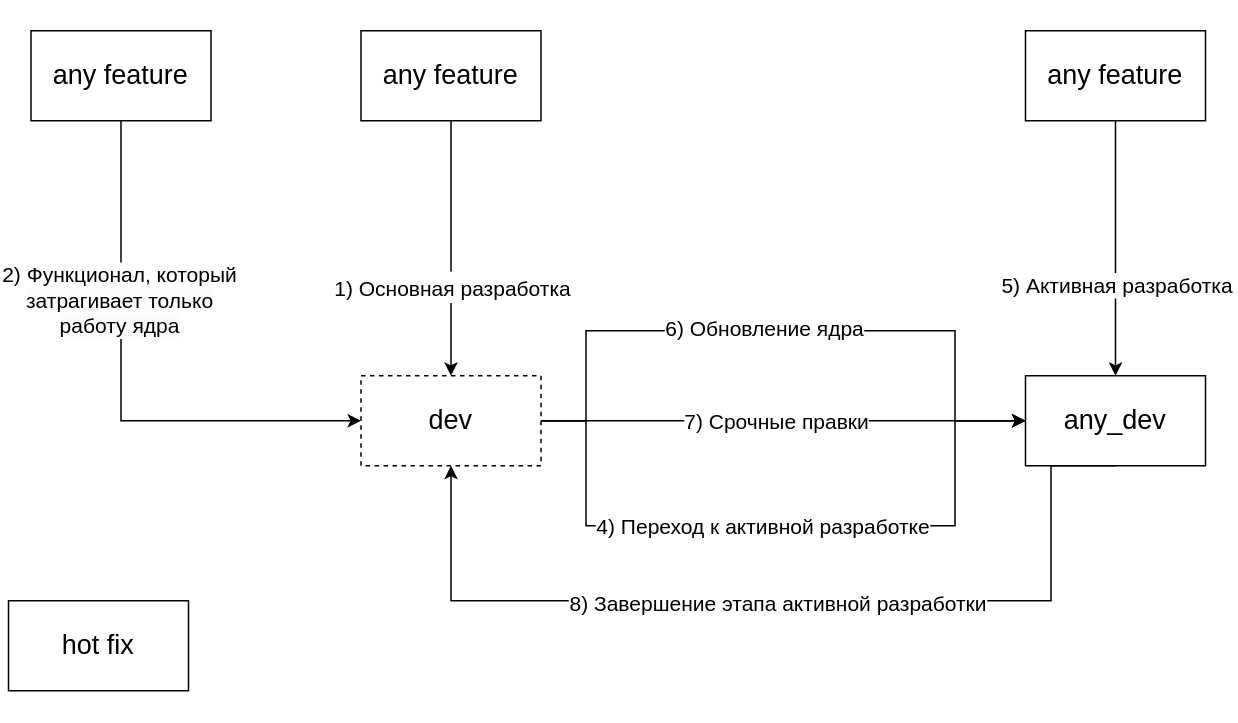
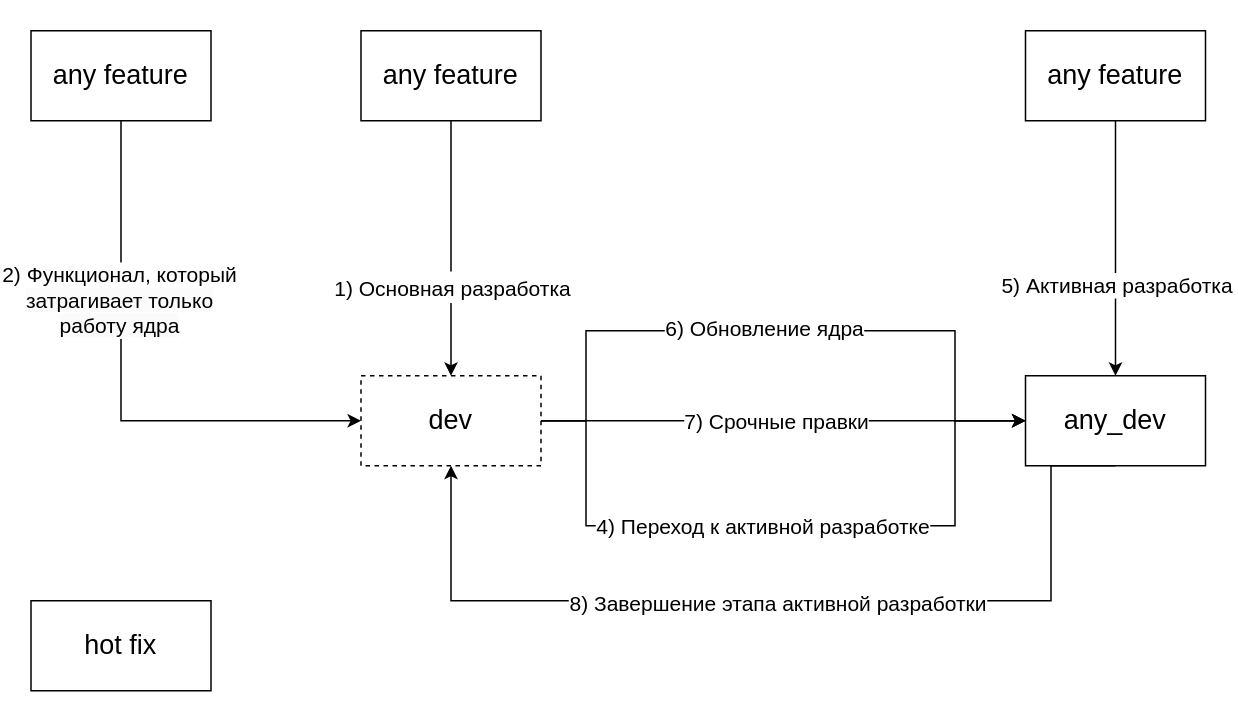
  <mxCell id="0" />
  <mxCell id="1" parent="0" />
  <mxCell id="2" style="edgeStyle=orthogonalEdgeStyle;rounded=0;orthogonalLoop=1;jettySize=auto;html=1;exitX=1;exitY=0.5;exitDx=0;exitDy=0;entryX=0;entryY=0.5;entryDx=0;entryDy=0;fontSize=14;" parent="1" source="8" target="11" edge="1"><mxGeometry relative="1" as="geometry"><Array as="points"><mxPoint x="390" y="280" /><mxPoint x="390" y="350" /><mxPoint x="636" y="350" /><mxPoint x="636" y="280" /></Array></mxGeometry></mxCell>
  <mxCell id="3" value="4) Переход к активной разработке" style="edgeLabel;html=1;align=center;verticalAlign=middle;resizable=0;points=[];fontSize=14;" parent="2" vertex="1" connectable="0"><mxGeometry x="-0.199" relative="1" as="geometry"><mxPoint x="32" as="offset" /></mxGeometry></mxCell>
  <mxCell id="4" style="edgeStyle=orthogonalEdgeStyle;rounded=0;orthogonalLoop=1;jettySize=auto;html=1;exitX=1;exitY=0.5;exitDx=0;exitDy=0;entryX=0;entryY=0.5;entryDx=0;entryDy=0;fontSize=14;" parent="1" source="8" target="11" edge="1"><mxGeometry relative="1" as="geometry"><Array as="points"><mxPoint x="390" y="280" /><mxPoint x="390" y="220" /><mxPoint x="636" y="220" /><mxPoint x="636" y="280" /></Array></mxGeometry></mxCell>
  <mxCell id="5" value="6) Обновление ядра" style="edgeLabel;html=1;align=center;verticalAlign=middle;resizable=0;points=[];fontSize=14;" parent="4" vertex="1" connectable="0"><mxGeometry x="-0.145" y="2" relative="1" as="geometry"><mxPoint x="19" as="offset" /></mxGeometry></mxCell>
  <mxCell id="6" style="edgeStyle=orthogonalEdgeStyle;rounded=0;orthogonalLoop=1;jettySize=auto;html=1;exitX=1;exitY=0.5;exitDx=0;exitDy=0;entryX=0;entryY=0.5;entryDx=0;entryDy=0;fontSize=14;" parent="1" source="8" target="11" edge="1"><mxGeometry relative="1" as="geometry" /></mxCell>
  <mxCell id="7" value="7) Срочные правки" style="edgeLabel;html=1;align=center;verticalAlign=middle;resizable=0;points=[];fontSize=14;" parent="6" vertex="1" connectable="0"><mxGeometry x="-0.166" y="3" relative="1" as="geometry"><mxPoint x="21" y="3" as="offset" /></mxGeometry></mxCell>
  <mxCell id="8" value="&lt;font style=&quot;font-size: 18px;&quot;&gt;dev&lt;/font&gt;" style="rounded=0;whiteSpace=wrap;html=1;dashed=1;" parent="1" vertex="1"><mxGeometry x="240" y="250" width="120" height="60" as="geometry" /></mxCell>
  <mxCell id="9" style="edgeStyle=orthogonalEdgeStyle;rounded=0;orthogonalLoop=1;jettySize=auto;html=1;exitX=0.5;exitY=1;exitDx=0;exitDy=0;entryX=0.5;entryY=1;entryDx=0;entryDy=0;fontSize=14;" parent="1" source="11" target="8" edge="1"><mxGeometry relative="1" as="geometry"><Array as="points"><mxPoint x="700" y="310" /><mxPoint x="700" y="400" /><mxPoint x="300" y="400" /></Array></mxGeometry></mxCell>
  <mxCell id="10" value="8) Завершение этапа активной разработки" style="edgeLabel;html=1;align=center;verticalAlign=middle;resizable=0;points=[];fontSize=14;" parent="9" vertex="1" connectable="0"><mxGeometry x="0.17" y="1" relative="1" as="geometry"><mxPoint x="48" as="offset" /></mxGeometry></mxCell>
  <mxCell id="11" value="&lt;font style=&quot;font-size: 18px;&quot;&gt;any_dev&lt;/font&gt;" style="rounded=0;whiteSpace=wrap;html=1;" parent="1" vertex="1"><mxGeometry x="683" y="250" width="120" height="60" as="geometry" /></mxCell>
  <mxCell id="12" style="edgeStyle=orthogonalEdgeStyle;rounded=0;orthogonalLoop=1;jettySize=auto;html=1;exitX=0.5;exitY=1;exitDx=0;exitDy=0;entryX=0.5;entryY=0;entryDx=0;entryDy=0;fontSize=18;" parent="1" source="16" target="8" edge="1"><mxGeometry relative="1" as="geometry"><Array as="points"><mxPoint x="300" y="20" /><mxPoint x="300" y="20" /></Array></mxGeometry></mxCell>
  <mxCell id="13" value="&lt;font style=&quot;font-size: 14px;&quot;&gt;1) Основная разработка&lt;/font&gt;" style="edgeLabel;html=1;align=center;verticalAlign=middle;resizable=0;points=[];fontSize=18;" parent="12" vertex="1" connectable="0"><mxGeometry x="0.646" y="-4" relative="1" as="geometry"><mxPoint x="4" y="-9" as="offset" /></mxGeometry></mxCell>
  <mxCell id="14" style="edgeStyle=orthogonalEdgeStyle;rounded=0;orthogonalLoop=1;jettySize=auto;html=1;entryX=0.5;entryY=0;entryDx=0;entryDy=0;fontSize=14;exitX=0.5;exitY=1;exitDx=0;exitDy=0;" parent="1" source="17" target="11" edge="1"><mxGeometry relative="1" as="geometry"><mxPoint x="643" y="-10" as="sourcePoint" /></mxGeometry></mxCell>
  <mxCell id="15" value="5) Активная разработка" style="edgeLabel;html=1;align=center;verticalAlign=middle;resizable=0;points=[];fontSize=14;" parent="14" vertex="1" connectable="0"><mxGeometry x="0.285" relative="1" as="geometry"><mxPoint as="offset" /></mxGeometry></mxCell>
  <mxCell id="16" value="&lt;font style=&quot;font-size: 18px;&quot;&gt;any&amp;nbsp;feature&lt;/font&gt;" style="rounded=0;whiteSpace=wrap;html=1;" parent="1" vertex="1"><mxGeometry x="240" y="20" width="120" height="60" as="geometry" /></mxCell>
  <mxCell id="17" value="&lt;font style=&quot;font-size: 18px;&quot;&gt;any&amp;nbsp;feature&lt;/font&gt;" style="rounded=0;whiteSpace=wrap;html=1;" parent="1" vertex="1"><mxGeometry x="683" y="20" width="120" height="60" as="geometry" /></mxCell>
  <mxCell id="18" style="edgeStyle=orthogonalEdgeStyle;rounded=0;orthogonalLoop=1;jettySize=auto;html=1;exitX=0.5;exitY=1;exitDx=0;exitDy=0;entryX=0;entryY=0.5;entryDx=0;entryDy=0;fontSize=14;" parent="1" source="20" target="8" edge="1"><mxGeometry relative="1" as="geometry"><mxPoint x="90" y="102.5" as="sourcePoint" /></mxGeometry></mxCell>
  <mxCell id="19" value="&lt;font style=&quot;font-size: 14px;&quot;&gt;2) Функционал, который&lt;br style=&quot;border-color: var(--border-color); background-color: rgb(251, 251, 251);&quot;&gt;&lt;span style=&quot;background-color: rgb(251, 251, 251);&quot;&gt;затрагивает только&lt;/span&gt;&lt;br style=&quot;border-color: var(--border-color); background-color: rgb(251, 251, 251);&quot;&gt;&lt;span style=&quot;background-color: rgb(251, 251, 251);&quot;&gt;работу ядра&lt;/span&gt;&lt;/font&gt;" style="edgeLabel;html=1;align=center;verticalAlign=middle;resizable=0;points=[];fontSize=14;" parent="18" vertex="1" connectable="0"><mxGeometry x="-0.341" y="-2" relative="1" as="geometry"><mxPoint as="offset" /></mxGeometry></mxCell>
  <mxCell id="20" value="&lt;font style=&quot;font-size: 18px;&quot;&gt;any&amp;nbsp;feature&lt;/font&gt;" style="rounded=0;whiteSpace=wrap;html=1;" parent="1" vertex="1"><mxGeometry x="20" y="20" width="120" height="60" as="geometry" /></mxCell>
- <mxCell id="21" value="&lt;span style=&quot;font-size: 18px;&quot;&gt;hot fix&lt;/span&gt;" style="rounded=0;whiteSpace=wrap;html=1;" parent="1" vertex="1"><mxGeometry x="5" y="400" width="120" height="60" as="geometry" /></mxCell>
+ <mxCell id="21" value="&lt;span style=&quot;font-size: 18px;&quot;&gt;hot fix&lt;/span&gt;" style="rounded=0;whiteSpace=wrap;html=1;" parent="1" vertex="1"><mxGeometry x="20" y="400" width="120" height="60" as="geometry" /></mxCell>
